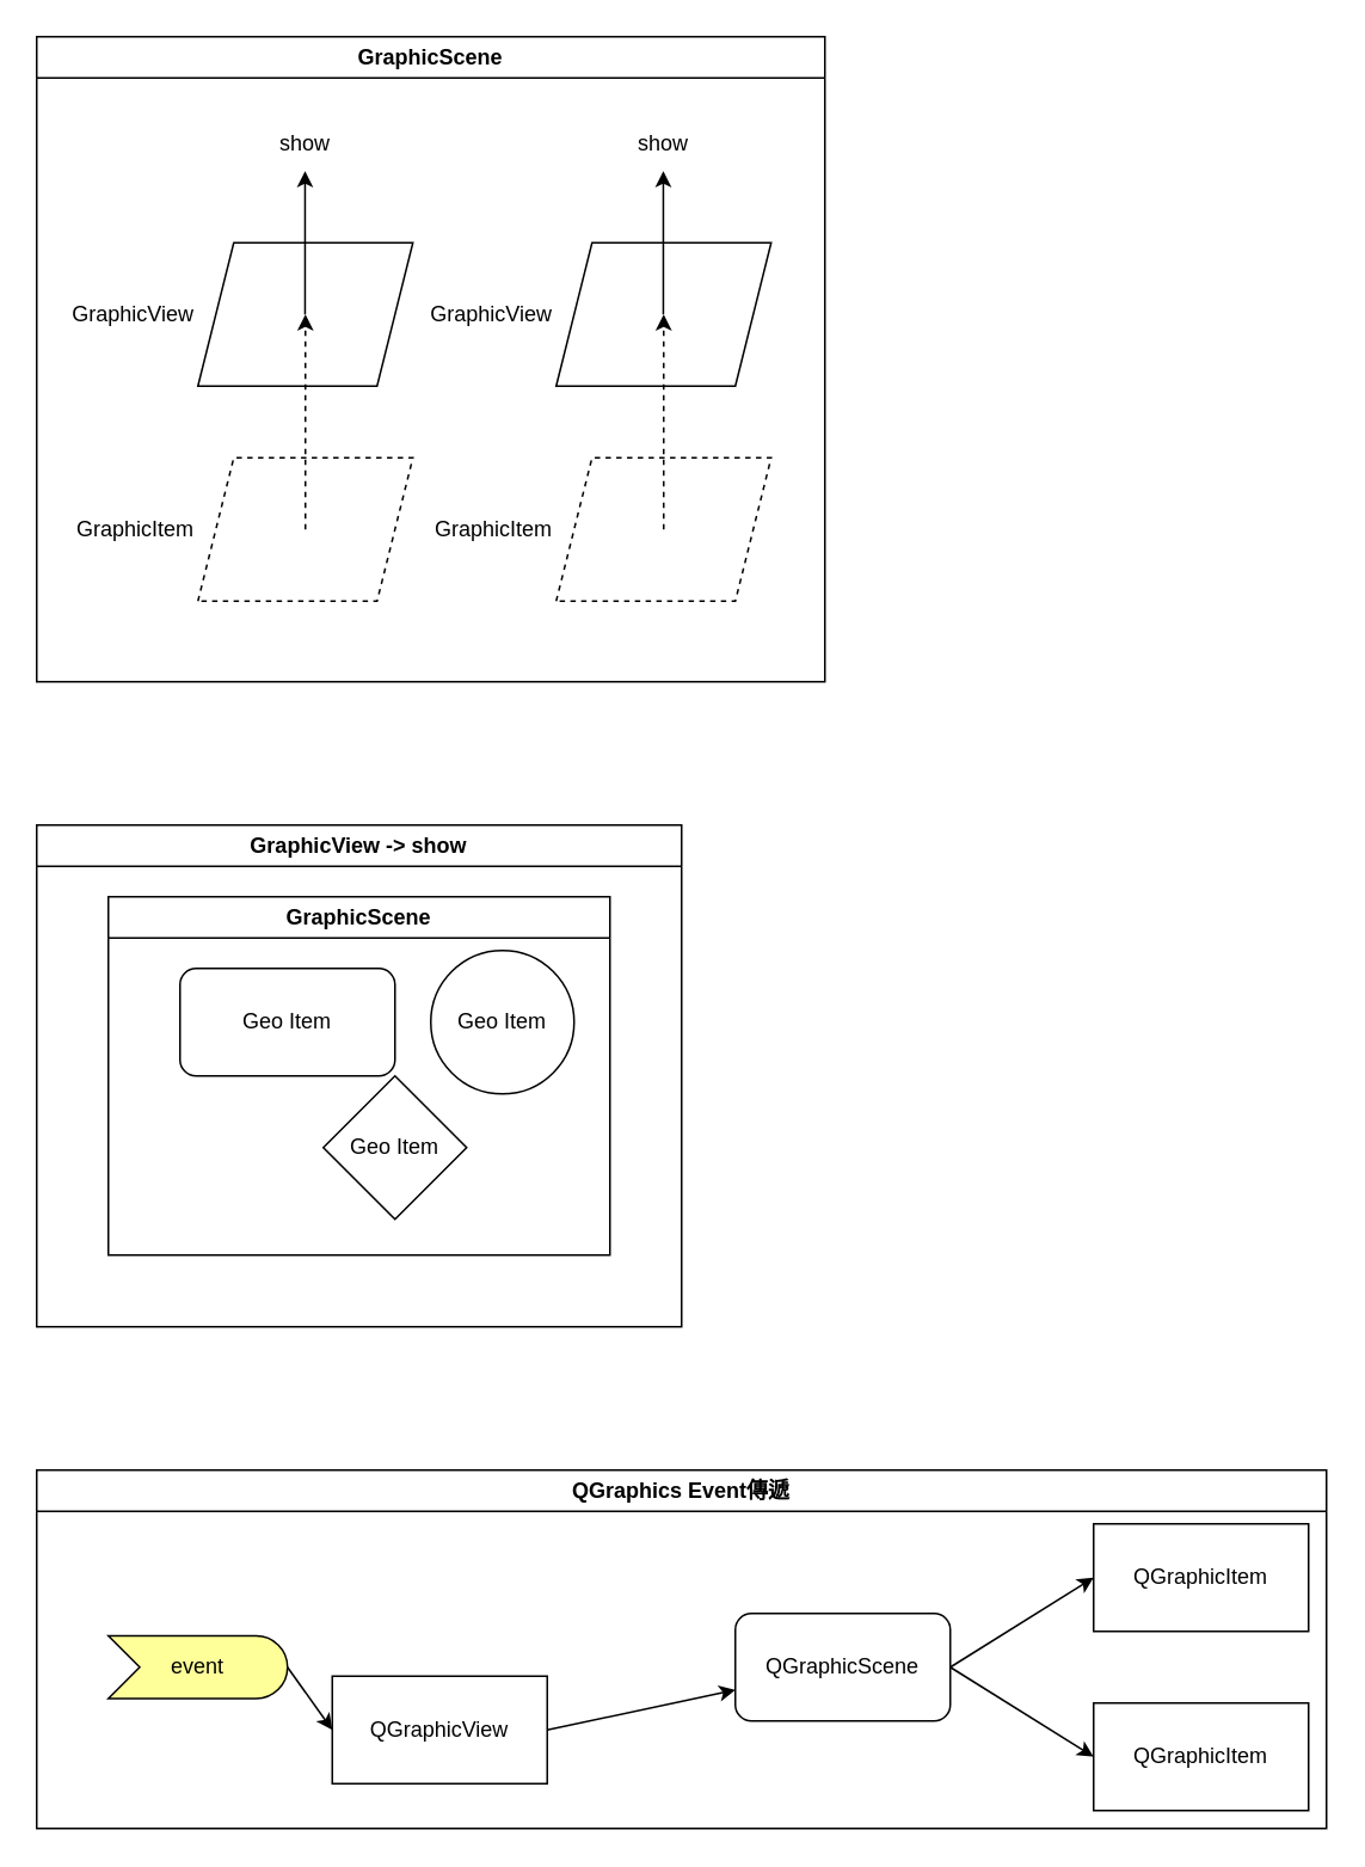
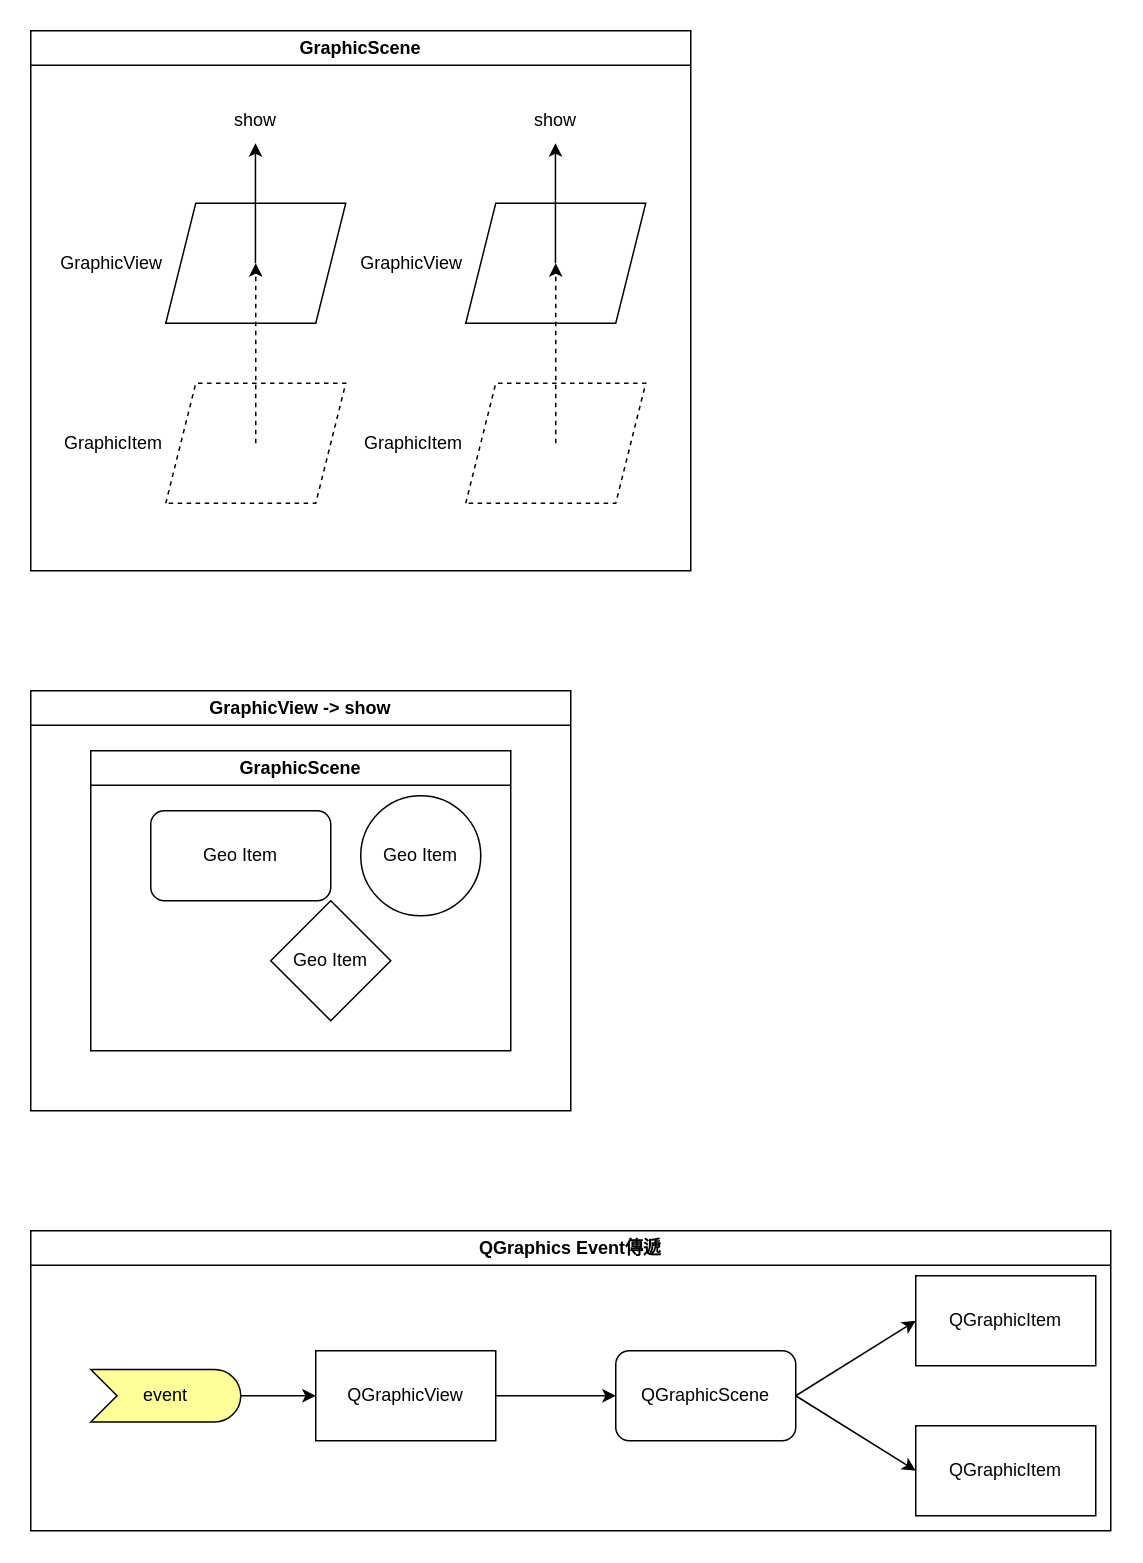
  <mxCell id="0" />
  <mxCell id="1" parent="0" />
  <mxCell id="2" value="GraphicView -&amp;gt; show" style="swimlane;whiteSpace=wrap;html=1;verticalAlign=middle;" vertex="1" parent="1"><mxGeometry x="20" y="460" width="360" height="280" as="geometry"><mxRectangle y="480" width="110" height="30" as="alternateBounds" /></mxGeometry></mxCell>
  <mxCell id="3" value="GraphicScene" style="swimlane;whiteSpace=wrap;html=1;" vertex="1" parent="2"><mxGeometry x="40" y="40" width="280" height="200" as="geometry" /></mxCell>
  <mxCell id="4" value="Geo Item" style="rounded=1;whiteSpace=wrap;html=1;" vertex="1" parent="3"><mxGeometry x="40" y="40" width="120" height="60" as="geometry" /></mxCell>
  <mxCell id="5" value="Geo&amp;nbsp;Item" style="ellipse;whiteSpace=wrap;html=1;aspect=fixed;" vertex="1" parent="3"><mxGeometry x="180" y="30" width="80" height="80" as="geometry" /></mxCell>
  <mxCell id="6" value="Geo&amp;nbsp;Item" style="rhombus;whiteSpace=wrap;html=1;" vertex="1" parent="3"><mxGeometry x="120" y="100" width="80" height="80" as="geometry" /></mxCell>
  <mxCell id="7" value="QGraphics Event傳遞" style="swimlane;whiteSpace=wrap;html=1;" vertex="1" parent="1"><mxGeometry x="20" y="820" width="720" height="200" as="geometry" /></mxCell>
  <mxCell id="8" value="" style="group" vertex="1" connectable="0" parent="7"><mxGeometry x="10" y="30" width="700" height="160" as="geometry" /></mxCell>
  <mxCell id="9" value="QGraphicItem" style="rounded=0;whiteSpace=wrap;html=1;" vertex="1" parent="8"><mxGeometry x="580" y="100" width="120" height="60" as="geometry" /></mxCell>
- <mxCell id="10" value="QGraphicView" style="rounded=0;whiteSpace=wrap;html=1;" vertex="1" parent="8"><mxGeometry x="155" y="85" width="120" height="60" as="geometry" /></mxCell>
+ <mxCell id="10" value="QGraphicView" style="rounded=0;whiteSpace=wrap;html=1;" vertex="1" parent="8"><mxGeometry x="180" y="50" width="120" height="60" as="geometry" /></mxCell>
  <mxCell id="11" value="QGraphicScene" style="whiteSpace=wrap;html=1;rounded=1;" vertex="1" parent="8"><mxGeometry x="380" y="50" width="120" height="60" as="geometry" /></mxCell>
  <mxCell id="12" value="" style="endArrow=classic;html=1;rounded=0;exitX=1;exitY=0.5;exitDx=0;exitDy=0;" edge="1" source="10" target="11" parent="8"><mxGeometry width="50" height="50" relative="1" as="geometry"><mxPoint x="470" y="50" as="sourcePoint" /><mxPoint x="520" as="targetPoint" /></mxGeometry></mxCell>
  <mxCell id="13" value="" style="endArrow=classic;html=1;rounded=0;exitX=1;exitY=0.5;exitDx=0;exitDy=0;entryX=0;entryY=0.5;entryDx=0;entryDy=0;" edge="1" source="11" parent="8" target="9"><mxGeometry width="50" height="50" relative="1" as="geometry"><mxPoint x="490" y="120" as="sourcePoint" /><mxPoint x="540" y="170" as="targetPoint" /></mxGeometry></mxCell>
  <mxCell id="14" value="" style="endArrow=classic;html=1;rounded=0;entryX=0;entryY=0.5;entryDx=0;entryDy=0;exitX=1;exitY=0.5;exitDx=0;exitDy=0;exitPerimeter=0;" edge="1" target="10" parent="8" source="17"><mxGeometry width="50" height="50" relative="1" as="geometry"><mxPoint x="90" y="80" as="sourcePoint" /><mxPoint x="220" y="95" as="targetPoint" /></mxGeometry></mxCell>
  <mxCell id="15" value="QGraphicItem" style="rounded=0;whiteSpace=wrap;html=1;" vertex="1" parent="8"><mxGeometry x="580" width="120" height="60" as="geometry" /></mxCell>
  <mxCell id="16" value="" style="endArrow=classic;html=1;rounded=0;exitX=1;exitY=0.5;exitDx=0;exitDy=0;entryX=0;entryY=0.5;entryDx=0;entryDy=0;" edge="1" source="11" target="15" parent="8"><mxGeometry width="50" height="50" relative="1" as="geometry"><mxPoint x="310" y="120" as="sourcePoint" /><mxPoint x="370" y="120" as="targetPoint" /></mxGeometry></mxCell>
  <mxCell id="17" value="event" style="html=1;outlineConnect=0;whiteSpace=wrap;fillColor=#ffff99;shape=mxgraph.archimate3.event;" vertex="1" parent="8"><mxGeometry x="30" y="62.5" width="100" height="35" as="geometry" /></mxCell>
  <mxCell id="18" value="GraphicScene" style="swimlane;whiteSpace=wrap;html=1;verticalAlign=middle;" vertex="1" parent="1"><mxGeometry x="20" y="20" width="440" height="360" as="geometry" /></mxCell>
  <mxCell id="19" value="" style="group" vertex="1" connectable="0" parent="18"><mxGeometry x="90" y="45" width="120" height="270" as="geometry" /></mxCell>
  <mxCell id="20" value="show" style="text;html=1;strokeColor=none;fillColor=none;align=center;verticalAlign=middle;whiteSpace=wrap;rounded=0;" vertex="1" parent="19"><mxGeometry x="30" width="60" height="30" as="geometry" /></mxCell>
  <mxCell id="21" value="GraphicItem" style="shape=parallelogram;perimeter=parallelogramPerimeter;whiteSpace=wrap;html=1;fixedSize=1;dashed=1;verticalAlign=middle;labelPosition=left;verticalLabelPosition=middle;align=right;" vertex="1" parent="19"><mxGeometry y="190" width="120" height="80" as="geometry" /></mxCell>
  <mxCell id="22" value="GraphicView" style="shape=parallelogram;perimeter=parallelogramPerimeter;whiteSpace=wrap;html=1;fixedSize=1;verticalAlign=middle;labelPosition=left;verticalLabelPosition=middle;align=right;" vertex="1" parent="19"><mxGeometry y="70" width="120" height="80" as="geometry" /></mxCell>
  <mxCell id="23" value="" style="endArrow=classic;html=1;rounded=0;dashed=1;" edge="1" parent="19"><mxGeometry width="50" height="50" relative="1" as="geometry"><mxPoint x="60" y="230" as="sourcePoint" /><mxPoint x="60" y="110" as="targetPoint" /></mxGeometry></mxCell>
  <mxCell id="24" value="" style="endArrow=classic;html=1;rounded=0;" edge="1" parent="19"><mxGeometry width="50" height="50" relative="1" as="geometry"><mxPoint x="59.8" y="110" as="sourcePoint" /><mxPoint x="59.8" y="30" as="targetPoint" /></mxGeometry></mxCell>
  <mxCell id="25" value="" style="group" vertex="1" connectable="0" parent="18"><mxGeometry x="290" y="45" width="120" height="270" as="geometry" /></mxCell>
  <mxCell id="26" value="show" style="text;html=1;strokeColor=none;fillColor=none;align=center;verticalAlign=middle;whiteSpace=wrap;rounded=0;" vertex="1" parent="25"><mxGeometry x="30" width="60" height="30" as="geometry" /></mxCell>
  <mxCell id="27" value="GraphicItem" style="shape=parallelogram;perimeter=parallelogramPerimeter;whiteSpace=wrap;html=1;fixedSize=1;dashed=1;verticalAlign=middle;labelPosition=left;verticalLabelPosition=middle;align=right;" vertex="1" parent="25"><mxGeometry y="190" width="120" height="80" as="geometry" /></mxCell>
  <mxCell id="28" value="GraphicView" style="shape=parallelogram;perimeter=parallelogramPerimeter;whiteSpace=wrap;html=1;fixedSize=1;verticalAlign=middle;labelPosition=left;verticalLabelPosition=middle;align=right;" vertex="1" parent="25"><mxGeometry y="70" width="120" height="80" as="geometry" /></mxCell>
  <mxCell id="29" value="" style="endArrow=classic;html=1;rounded=0;dashed=1;" edge="1" parent="25"><mxGeometry width="50" height="50" relative="1" as="geometry"><mxPoint x="60" y="230" as="sourcePoint" /><mxPoint x="60" y="110" as="targetPoint" /></mxGeometry></mxCell>
  <mxCell id="30" value="" style="endArrow=classic;html=1;rounded=0;" edge="1" parent="25"><mxGeometry width="50" height="50" relative="1" as="geometry"><mxPoint x="59.8" y="110" as="sourcePoint" /><mxPoint x="59.8" y="30" as="targetPoint" /></mxGeometry></mxCell>
